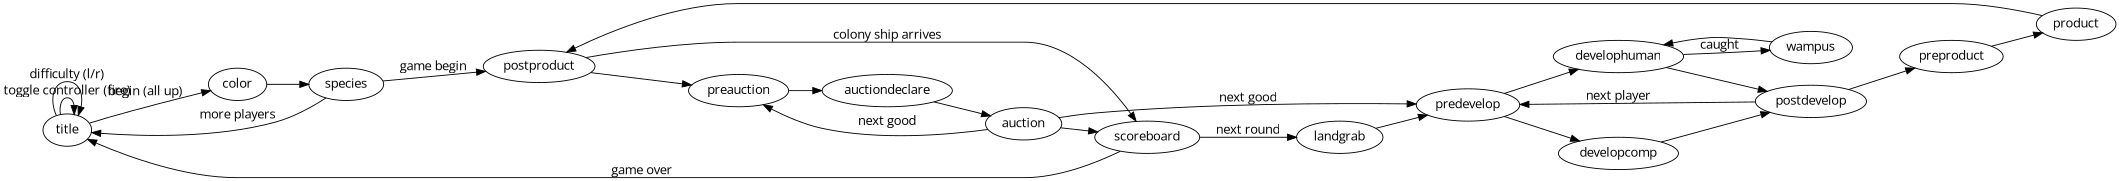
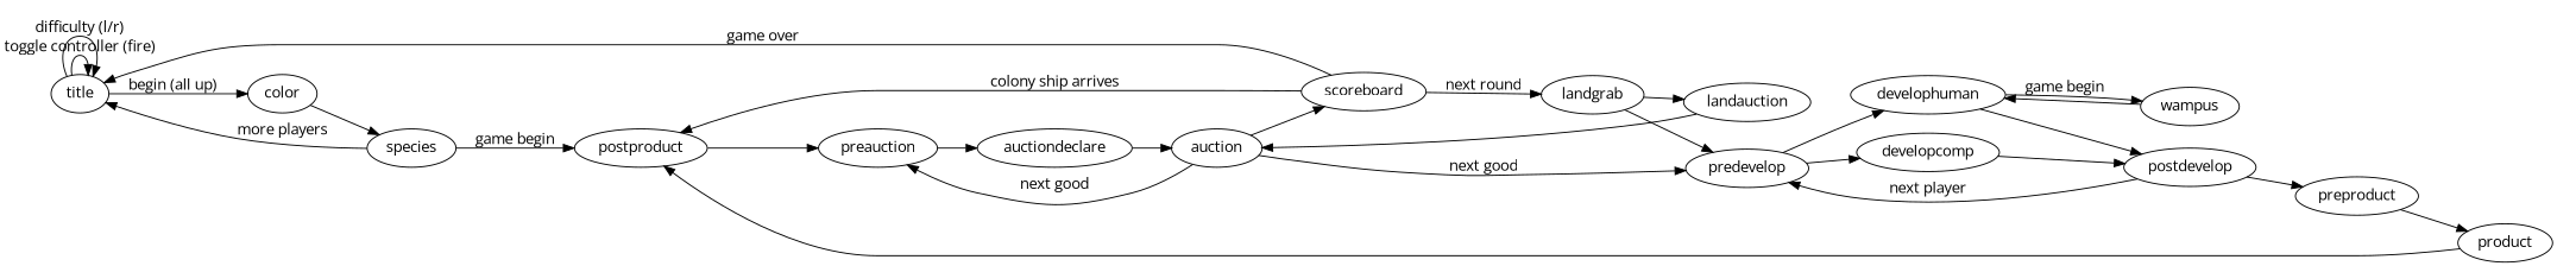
  digraph {
    fontname="Open Sans"
    rankdir=LR
    node [fontname="Open Sans"]
    edge [fontname="Open Sans"]
    title
    color
    species
    postproduct
    scoreboard
    preauction
    landgrab
    auctiondeclare
+   landauction
    predevelop
    auction
    develophuman
    developcomp
    wampus
    postdevelop
    preproduct
    product
    title -> title [label="toggle controller (fire)"]
    title -> title [label="difficulty (l/r)"]
    title -> color [label="begin (all up)"]
    color -> species
    species -> title [label="more players"]
    species -> postproduct [label="game begin"]
-   postproduct -> scoreboard [label="colony ship arrives"]
+   scoreboard -> postproduct [label="colony ship arrives"]
    postproduct -> preauction
    scoreboard -> title [label="game over"]
    scoreboard -> landgrab [label="next round"]
    preauction -> auctiondeclare
+   landgrab -> landauction
    landgrab -> predevelop
    auctiondeclare -> auction
+   landauction -> auction
    predevelop -> develophuman
    predevelop -> developcomp
    auction -> scoreboard
    auction -> preauction [label="next good"]
    auction -> predevelop [label="next good"]
-   develophuman -> wampus [label=caught]
+   develophuman -> wampus [label="game begin"]
    develophuman -> postdevelop
    developcomp -> postdevelop
    wampus -> develophuman
    postdevelop -> predevelop [label="next player"]
    postdevelop -> preproduct
    preproduct -> product
    product -> postproduct
  }
